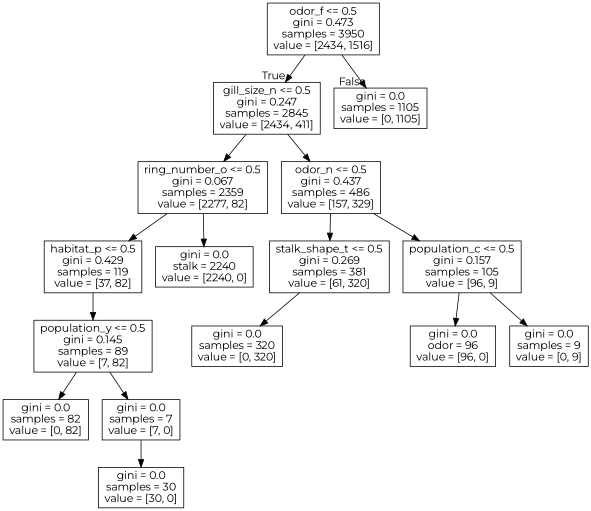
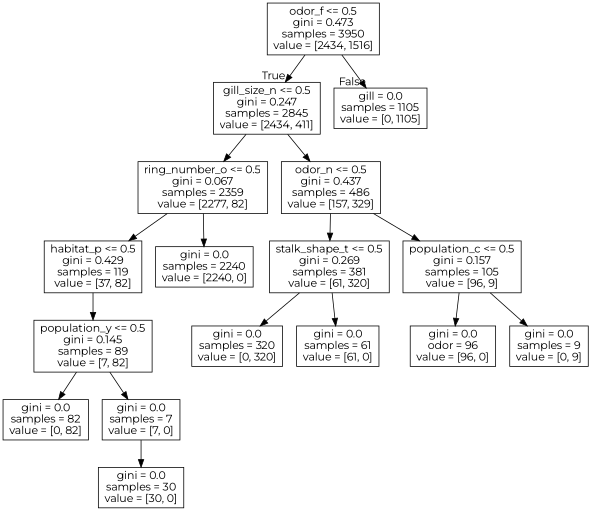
  digraph {
    fontname=Montserrat
    node [fontname=Montserrat shape=box]
    edge [fontname=Montserrat]
    n1 [label="odor_f <= 0.5\ngini = 0.473\nsamples = 3950\nvalue = [2434, 1516]"]
    n2 [label="gill_size_n <= 0.5\ngini = 0.247\nsamples = 2845\nvalue = [2434, 411]"]
-   n3 [label="gini = 0.0\nsamples = 1105\nvalue = [0, 1105]"]
+   n3 [label="gill = 0.0\nsamples = 1105\nvalue = [0, 1105]"]
    n4 [label="ring_number_o <= 0.5\ngini = 0.067\nsamples = 2359\nvalue = [2277, 82]"]
    n5 [label="odor_n <= 0.5\ngini = 0.437\nsamples = 486\nvalue = [157, 329]"]
    n6 [label="habitat_p <= 0.5\ngini = 0.429\nsamples = 119\nvalue = [37, 82]"]
-   n7 [label="gini = 0.0\nstalk = 2240\nvalue = [2240, 0]"]
+   n7 [label="gini = 0.0\nsamples = 2240\nvalue = [2240, 0]"]
    n8 [label="stalk_shape_t <= 0.5\ngini = 0.269\nsamples = 381\nvalue = [61, 320]"]
    n9 [label="population_c <= 0.5\ngini = 0.157\nsamples = 105\nvalue = [96, 9]"]
    n10 [label="population_y <= 0.5\ngini = 0.145\nsamples = 89\nvalue = [7, 82]"]
    n11 [label="gini = 0.0\nsamples = 82\nvalue = [0, 82]"]
    n12 [label="gini = 0.0\nsamples = 7\nvalue = [7, 0]"]
    n13 [label="gini = 0.0\nsamples = 30\nvalue = [30, 0]"]
    n14 [label="gini = 0.0\nsamples = 320\nvalue = [0, 320]"]
+   n15 [label="gini = 0.0\nsamples = 61\nvalue = [61, 0]"]
    n16 [label="gini = 0.0\nodor = 96\nvalue = [96, 0]"]
    n17 [label="gini = 0.0\nsamples = 9\nvalue = [0, 9]"]
    n1 -> n2 [headlabel=True labelangle=45 labeldistance=2.5]
    n1 -> n3 [headlabel=False labelangle=-45 labeldistance=2.5]
    n2 -> n4
    n2 -> n5
    n4 -> n6
    n4 -> n7
    n5 -> n8
    n5 -> n9
    n6 -> n10
    n8 -> n14
+   n8 -> n15
    n9 -> n16
    n9 -> n17
    n10 -> n11
    n10 -> n12
    n12 -> n13
  }
